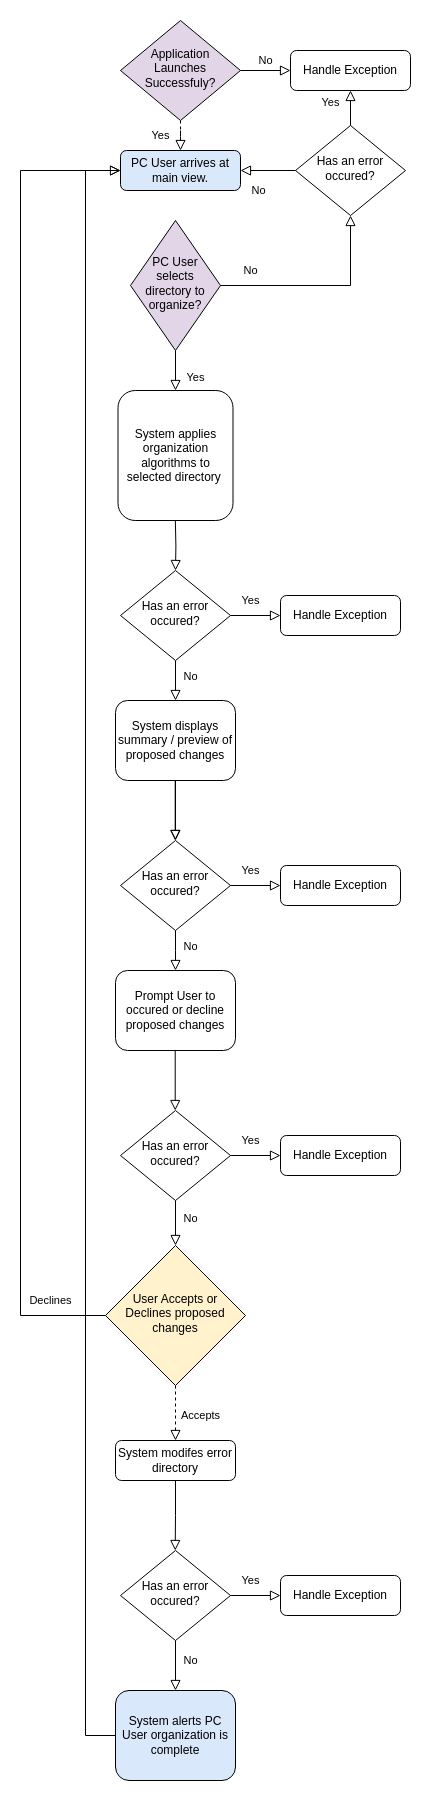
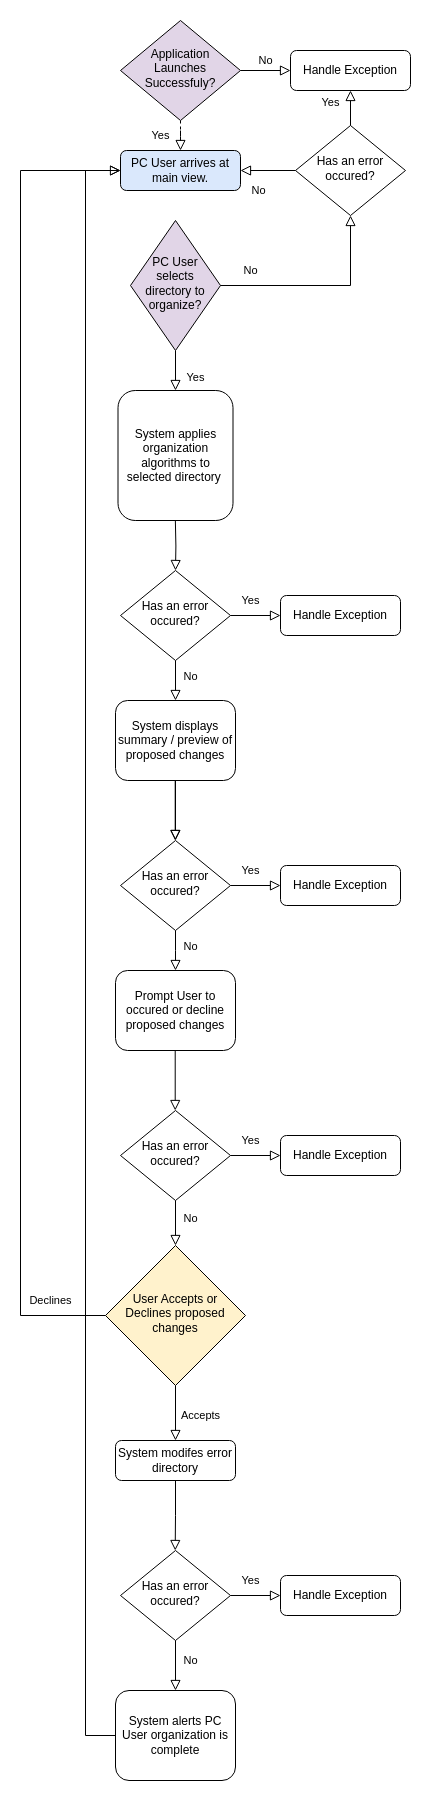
  <mxCell id="0" />
  <mxCell id="1" parent="0" />
  <mxCell id="2" value="Yes" style="rounded=0;html=1;jettySize=auto;orthogonalLoop=1;fontSize=11;endArrow=block;endFill=0;endSize=8;strokeWidth=1;shadow=0;labelBackgroundColor=none;edgeStyle=orthogonalEdgeStyle;entryX=0.5;entryY=0;entryDx=0;entryDy=0;dashed=1;" parent="1" source="3" target="6" edge="1"><mxGeometry y="20" relative="1" as="geometry"><mxPoint as="offset" /><mxPoint x="180.029" y="150.023" as="targetPoint" /></mxGeometry></mxCell>
  <mxCell id="3" value="Application Launches Successfuly?" style="rhombus;whiteSpace=wrap;html=1;shadow=0;fontFamily=Helvetica;fontSize=12;align=center;strokeWidth=1;spacing=6;spacingTop=-4;fillColor=#e1d5e7;" parent="1" vertex="1"><mxGeometry x="120" y="20" width="120" height="100" as="geometry" /></mxCell>
  <mxCell id="4" value="No" style="edgeStyle=orthogonalEdgeStyle;rounded=0;html=1;jettySize=auto;orthogonalLoop=1;fontSize=11;endArrow=block;endFill=0;endSize=8;strokeWidth=1;shadow=0;labelBackgroundColor=none;exitX=1;exitY=0.5;exitDx=0;exitDy=0;" edge="1" parent="1" target="5" source="3"><mxGeometry y="10" relative="1" as="geometry"><mxPoint as="offset" /><mxPoint x="240" y="70" as="sourcePoint" /></mxGeometry></mxCell>
  <mxCell id="5" value="Handle Exception" style="rounded=1;whiteSpace=wrap;html=1;fontSize=12;glass=0;strokeWidth=1;shadow=0;" vertex="1" parent="1"><mxGeometry x="290" y="50" width="120" height="40" as="geometry" /></mxCell>
  <mxCell id="6" value="PC User arrives at main view." style="rounded=1;whiteSpace=wrap;html=1;fontSize=12;glass=0;strokeWidth=1;shadow=0;fillColor=#dae8fc;" vertex="1" parent="1"><mxGeometry x="120" y="150" width="120" height="40" as="geometry" /></mxCell>
  <mxCell id="7" value="Yes" style="rounded=0;html=1;jettySize=auto;orthogonalLoop=1;fontSize=11;endArrow=block;endFill=0;endSize=8;strokeWidth=1;shadow=0;labelBackgroundColor=none;edgeStyle=orthogonalEdgeStyle;" edge="1" parent="1" source="8" target="9"><mxGeometry x="0.333" y="20" relative="1" as="geometry"><mxPoint as="offset" /></mxGeometry></mxCell>
  <mxCell id="8" value="PC User selects directory to organize?" style="rhombus;whiteSpace=wrap;html=1;shadow=0;fontFamily=Helvetica;fontSize=12;align=center;strokeWidth=1;spacing=6;spacingTop=-4;fillColor=#e1d5e7;" vertex="1" parent="1"><mxGeometry x="130" y="220" width="90" height="130" as="geometry" /></mxCell>
  <mxCell id="9" value="System applies organization algorithms to selected directory&amp;nbsp;" style="rounded=1;whiteSpace=wrap;html=1;fontSize=12;glass=0;strokeWidth=1;shadow=0;" vertex="1" parent="1"><mxGeometry x="117.5" y="390" width="115" height="130" as="geometry" /></mxCell>
  <mxCell id="10" value="Has an error occured?" style="rhombus;whiteSpace=wrap;html=1;shadow=0;fontFamily=Helvetica;fontSize=12;align=center;strokeWidth=1;spacing=6;spacingTop=-4;" vertex="1" parent="1"><mxGeometry x="295" y="125" width="110" height="90" as="geometry" /></mxCell>
  <mxCell id="11" value="No" style="rounded=0;html=1;jettySize=auto;orthogonalLoop=1;fontSize=11;endArrow=block;endFill=0;endSize=8;strokeWidth=1;shadow=0;labelBackgroundColor=none;edgeStyle=orthogonalEdgeStyle;exitX=1;exitY=0.5;exitDx=0;exitDy=0;entryX=0.5;entryY=1;entryDx=0;entryDy=0;" edge="1" parent="1" source="8" target="10"><mxGeometry x="-0.7" y="15" relative="1" as="geometry"><mxPoint as="offset" /><mxPoint x="440" y="330" as="sourcePoint" /><mxPoint x="440" y="390" as="targetPoint" /></mxGeometry></mxCell>
  <mxCell id="12" value="No" style="rounded=0;html=1;jettySize=auto;orthogonalLoop=1;fontSize=11;endArrow=block;endFill=0;endSize=8;strokeWidth=1;shadow=0;labelBackgroundColor=none;edgeStyle=orthogonalEdgeStyle;exitX=0;exitY=0.5;exitDx=0;exitDy=0;entryX=1;entryY=0.5;entryDx=0;entryDy=0;" edge="1" parent="1" source="10" target="6"><mxGeometry x="0.333" y="20" relative="1" as="geometry"><mxPoint as="offset" /><mxPoint x="450" y="340" as="sourcePoint" /><mxPoint x="450" y="400" as="targetPoint" /></mxGeometry></mxCell>
  <mxCell id="13" value="Yes" style="rounded=0;html=1;jettySize=auto;orthogonalLoop=1;fontSize=11;endArrow=block;endFill=0;endSize=8;strokeWidth=1;shadow=0;labelBackgroundColor=none;edgeStyle=orthogonalEdgeStyle;exitX=0.5;exitY=0;exitDx=0;exitDy=0;entryX=0.5;entryY=1;entryDx=0;entryDy=0;" edge="1" parent="1" source="10" target="5"><mxGeometry x="0.333" y="20" relative="1" as="geometry"><mxPoint as="offset" /><mxPoint x="460" y="350" as="sourcePoint" /><mxPoint x="460" y="410" as="targetPoint" /></mxGeometry></mxCell>
  <mxCell id="14" value="Has an error occured?" style="rhombus;whiteSpace=wrap;html=1;shadow=0;fontFamily=Helvetica;fontSize=12;align=center;strokeWidth=1;spacing=6;spacingTop=-4;" vertex="1" parent="1"><mxGeometry x="120" y="570" width="110" height="90" as="geometry" /></mxCell>
  <mxCell id="15" value="" style="rounded=0;html=1;jettySize=auto;orthogonalLoop=1;fontSize=11;endArrow=block;endFill=0;endSize=8;strokeWidth=1;shadow=0;labelBackgroundColor=none;edgeStyle=orthogonalEdgeStyle;entryX=0.5;entryY=0;entryDx=0;entryDy=0;" edge="1" parent="1" target="14"><mxGeometry x="0.333" y="20" relative="1" as="geometry"><mxPoint as="offset" /><mxPoint x="174.86" y="520" as="sourcePoint" /><mxPoint x="174.86" y="560" as="targetPoint" /></mxGeometry></mxCell>
  <mxCell id="16" value="Handle Exception" style="rounded=1;whiteSpace=wrap;html=1;fontSize=12;glass=0;strokeWidth=1;shadow=0;" vertex="1" parent="1"><mxGeometry x="280" y="595" width="120" height="40" as="geometry" /></mxCell>
  <mxCell id="17" value="Yes" style="rounded=0;html=1;jettySize=auto;orthogonalLoop=1;fontSize=11;endArrow=block;endFill=0;endSize=8;strokeWidth=1;shadow=0;labelBackgroundColor=none;edgeStyle=orthogonalEdgeStyle;exitX=1;exitY=0.5;exitDx=0;exitDy=0;entryX=0;entryY=0.5;entryDx=0;entryDy=0;" edge="1" parent="1" source="14" target="16"><mxGeometry x="-0.2" y="15" relative="1" as="geometry"><mxPoint as="offset" /><mxPoint x="185" y="360" as="sourcePoint" /><mxPoint x="185" y="400" as="targetPoint" /></mxGeometry></mxCell>
  <mxCell id="18" value="System displays summary / preview of proposed changes" style="rounded=1;whiteSpace=wrap;html=1;fontSize=12;glass=0;strokeWidth=1;shadow=0;" vertex="1" parent="1"><mxGeometry x="115" y="700" width="120" height="80" as="geometry" /></mxCell>
  <mxCell id="19" value="No" style="rounded=0;html=1;jettySize=auto;orthogonalLoop=1;fontSize=11;endArrow=block;endFill=0;endSize=8;strokeWidth=1;shadow=0;labelBackgroundColor=none;edgeStyle=orthogonalEdgeStyle;exitX=0.5;exitY=1;exitDx=0;exitDy=0;entryX=0.5;entryY=0;entryDx=0;entryDy=0;" edge="1" parent="1" source="14" target="18"><mxGeometry x="-0.2" y="15" relative="1" as="geometry"><mxPoint as="offset" /><mxPoint x="240" y="625" as="sourcePoint" /><mxPoint x="290" y="625" as="targetPoint" /></mxGeometry></mxCell>
  <mxCell id="20" value="Has an error occured?" style="rhombus;whiteSpace=wrap;html=1;shadow=0;fontFamily=Helvetica;fontSize=12;align=center;strokeWidth=1;spacing=6;spacingTop=-4;" vertex="1" parent="1"><mxGeometry x="120" y="840" width="110" height="90" as="geometry" /></mxCell>
  <mxCell id="21" value="" style="rounded=0;html=1;jettySize=auto;orthogonalLoop=1;fontSize=11;endArrow=block;endFill=0;endSize=8;strokeWidth=1;shadow=0;labelBackgroundColor=none;edgeStyle=orthogonalEdgeStyle;entryX=0.5;entryY=0;entryDx=0;entryDy=0;exitX=0.5;exitY=1;exitDx=0;exitDy=0;" edge="1" parent="1" target="20" source="18"><mxGeometry x="0.333" y="20" relative="1" as="geometry"><mxPoint as="offset" /><mxPoint x="174.86" y="790" as="sourcePoint" /><mxPoint x="174.86" y="830" as="targetPoint" /></mxGeometry></mxCell>
  <mxCell id="22" value="Handle Exception" style="rounded=1;whiteSpace=wrap;html=1;fontSize=12;glass=0;strokeWidth=1;shadow=0;" vertex="1" parent="1"><mxGeometry x="280" y="865" width="120" height="40" as="geometry" /></mxCell>
  <mxCell id="23" value="Yes" style="rounded=0;html=1;jettySize=auto;orthogonalLoop=1;fontSize=11;endArrow=block;endFill=0;endSize=8;strokeWidth=1;shadow=0;labelBackgroundColor=none;edgeStyle=orthogonalEdgeStyle;exitX=1;exitY=0.5;exitDx=0;exitDy=0;entryX=0;entryY=0.5;entryDx=0;entryDy=0;" edge="1" parent="1" source="20" target="22"><mxGeometry x="-0.2" y="15" relative="1" as="geometry"><mxPoint as="offset" /><mxPoint x="185" y="630" as="sourcePoint" /><mxPoint x="185" y="670" as="targetPoint" /></mxGeometry></mxCell>
  <mxCell id="24" value="No" style="rounded=0;html=1;jettySize=auto;orthogonalLoop=1;fontSize=11;endArrow=block;endFill=0;endSize=8;strokeWidth=1;shadow=0;labelBackgroundColor=none;edgeStyle=orthogonalEdgeStyle;exitX=0.5;exitY=1;exitDx=0;exitDy=0;entryX=0.5;entryY=0;entryDx=0;entryDy=0;" edge="1" parent="1" source="20"><mxGeometry x="-0.2" y="15" relative="1" as="geometry"><mxPoint as="offset" /><mxPoint x="240" y="895" as="sourcePoint" /><mxPoint x="175" y="970" as="targetPoint" /></mxGeometry></mxCell>
  <mxCell id="25" value="Prompt User to occured or decline proposed changes" style="rounded=1;whiteSpace=wrap;html=1;fontSize=12;glass=0;strokeWidth=1;shadow=0;" vertex="1" parent="1"><mxGeometry x="115" y="970" width="120" height="80" as="geometry" /></mxCell>
  <mxCell id="26" value="" style="rounded=0;html=1;jettySize=auto;orthogonalLoop=1;fontSize=11;endArrow=block;endFill=0;endSize=8;strokeWidth=1;shadow=0;labelBackgroundColor=none;edgeStyle=orthogonalEdgeStyle;entryX=0.5;entryY=0;entryDx=0;entryDy=0;exitX=0.5;exitY=1;exitDx=0;exitDy=0;" edge="1" parent="1"><mxGeometry x="0.333" y="20" relative="1" as="geometry"><mxPoint as="offset" /><mxPoint x="174.71" y="780" as="sourcePoint" /><mxPoint x="174.71" y="840" as="targetPoint" /></mxGeometry></mxCell>
  <mxCell id="27" value="Has an error occured?" style="rhombus;whiteSpace=wrap;html=1;shadow=0;fontFamily=Helvetica;fontSize=12;align=center;strokeWidth=1;spacing=6;spacingTop=-4;" vertex="1" parent="1"><mxGeometry x="120" y="1110" width="110" height="90" as="geometry" /></mxCell>
  <mxCell id="28" value="Handle Exception" style="rounded=1;whiteSpace=wrap;html=1;fontSize=12;glass=0;strokeWidth=1;shadow=0;" vertex="1" parent="1"><mxGeometry x="280" y="1135" width="120" height="40" as="geometry" /></mxCell>
  <mxCell id="29" value="Yes" style="rounded=0;html=1;jettySize=auto;orthogonalLoop=1;fontSize=11;endArrow=block;endFill=0;endSize=8;strokeWidth=1;shadow=0;labelBackgroundColor=none;edgeStyle=orthogonalEdgeStyle;exitX=1;exitY=0.5;exitDx=0;exitDy=0;entryX=0;entryY=0.5;entryDx=0;entryDy=0;" edge="1" parent="1" source="27" target="28"><mxGeometry x="-0.2" y="15" relative="1" as="geometry"><mxPoint as="offset" /><mxPoint x="185" y="900" as="sourcePoint" /><mxPoint x="185" y="940" as="targetPoint" /></mxGeometry></mxCell>
  <mxCell id="30" value="No" style="rounded=0;html=1;jettySize=auto;orthogonalLoop=1;fontSize=11;endArrow=block;endFill=0;endSize=8;strokeWidth=1;shadow=0;labelBackgroundColor=none;edgeStyle=orthogonalEdgeStyle;exitX=0.5;exitY=1;exitDx=0;exitDy=0;entryX=0.5;entryY=0;entryDx=0;entryDy=0;" edge="1" parent="1" source="27" target="32"><mxGeometry x="-0.2" y="15" relative="1" as="geometry"><mxPoint as="offset" /><mxPoint x="240" y="1165" as="sourcePoint" /><mxPoint x="175" y="1240" as="targetPoint" /></mxGeometry></mxCell>
  <mxCell id="31" value="" style="rounded=0;html=1;jettySize=auto;orthogonalLoop=1;fontSize=11;endArrow=block;endFill=0;endSize=8;strokeWidth=1;shadow=0;labelBackgroundColor=none;edgeStyle=orthogonalEdgeStyle;entryX=0.5;entryY=0;entryDx=0;entryDy=0;exitX=0.5;exitY=1;exitDx=0;exitDy=0;" edge="1" parent="1"><mxGeometry x="0.333" y="20" relative="1" as="geometry"><mxPoint as="offset" /><mxPoint x="174.71" y="1050" as="sourcePoint" /><mxPoint x="174.71" y="1110" as="targetPoint" /></mxGeometry></mxCell>
  <mxCell id="32" value="User Accepts or Declines proposed changes" style="rhombus;whiteSpace=wrap;html=1;shadow=0;fontFamily=Helvetica;fontSize=12;align=center;strokeWidth=1;spacing=6;spacingTop=-4;fillColor=#fff2cc;" vertex="1" parent="1"><mxGeometry x="105" y="1245" width="140" height="140" as="geometry" /></mxCell>
- <mxCell id="33" value="Accepts" style="rounded=0;html=1;jettySize=auto;orthogonalLoop=1;fontSize=11;endArrow=block;endFill=0;endSize=8;strokeWidth=1;shadow=0;labelBackgroundColor=none;edgeStyle=orthogonalEdgeStyle;exitX=0.5;exitY=1;exitDx=0;exitDy=0;entryX=0.5;entryY=0;entryDx=0;entryDy=0;dashed=1;" edge="1" parent="1" source="32" target="35"><mxGeometry x="0.077" y="25" relative="1" as="geometry"><mxPoint as="offset" /><mxPoint x="240" y="1375" as="sourcePoint" /><mxPoint x="175" y="1450" as="targetPoint" /></mxGeometry></mxCell>
+ <mxCell id="33" value="Accepts" style="rounded=0;html=1;jettySize=auto;orthogonalLoop=1;fontSize=11;endArrow=block;endFill=0;endSize=8;strokeWidth=1;shadow=0;labelBackgroundColor=none;edgeStyle=orthogonalEdgeStyle;exitX=0.5;exitY=1;exitDx=0;exitDy=0;entryX=0.5;entryY=0;entryDx=0;entryDy=0;" edge="1" parent="1" source="32" target="35"><mxGeometry x="0.077" y="25" relative="1" as="geometry"><mxPoint as="offset" /><mxPoint x="240" y="1375" as="sourcePoint" /><mxPoint x="175" y="1450" as="targetPoint" /></mxGeometry></mxCell>
  <mxCell id="34" value="Declines" style="rounded=0;html=1;jettySize=auto;orthogonalLoop=1;fontSize=11;endArrow=open;endFill=0;endSize=8;strokeWidth=1;shadow=0;labelBackgroundColor=none;edgeStyle=orthogonalEdgeStyle;exitX=0;exitY=0.5;exitDx=0;exitDy=0;entryX=0;entryY=0.5;entryDx=0;entryDy=0;" edge="1" parent="1" source="32" target="6"><mxGeometry x="-0.917" y="-15" relative="1" as="geometry"><mxPoint as="offset" /><mxPoint x="185" y="1210" as="sourcePoint" /><mxPoint x="185" y="1255" as="targetPoint" /><Array as="points"><mxPoint x="20" y="1315" /><mxPoint x="20" y="170" /></Array></mxGeometry></mxCell>
  <mxCell id="35" value="System modifes error directory" style="rounded=1;whiteSpace=wrap;html=1;fontSize=12;glass=0;strokeWidth=1;shadow=0;" vertex="1" parent="1"><mxGeometry x="115" y="1440" width="120" height="40" as="geometry" /></mxCell>
  <mxCell id="36" value="Has an error occured?" style="rhombus;whiteSpace=wrap;html=1;shadow=0;fontFamily=Helvetica;fontSize=12;align=center;strokeWidth=1;spacing=6;spacingTop=-4;" vertex="1" parent="1"><mxGeometry x="120" y="1550" width="110" height="90" as="geometry" /></mxCell>
  <mxCell id="37" value="Handle Exception" style="rounded=1;whiteSpace=wrap;html=1;fontSize=12;glass=0;strokeWidth=1;shadow=0;" vertex="1" parent="1"><mxGeometry x="280" y="1575" width="120" height="40" as="geometry" /></mxCell>
  <mxCell id="38" value="Yes" style="rounded=0;html=1;jettySize=auto;orthogonalLoop=1;fontSize=11;endArrow=block;endFill=0;endSize=8;strokeWidth=1;shadow=0;labelBackgroundColor=none;edgeStyle=orthogonalEdgeStyle;exitX=1;exitY=0.5;exitDx=0;exitDy=0;entryX=0;entryY=0.5;entryDx=0;entryDy=0;" edge="1" parent="1" source="36" target="37"><mxGeometry x="-0.2" y="15" relative="1" as="geometry"><mxPoint as="offset" /><mxPoint x="185" y="1340" as="sourcePoint" /><mxPoint x="185" y="1380" as="targetPoint" /></mxGeometry></mxCell>
  <mxCell id="39" value="No" style="rounded=0;html=1;jettySize=auto;orthogonalLoop=1;fontSize=11;endArrow=block;endFill=0;endSize=8;strokeWidth=1;shadow=0;labelBackgroundColor=none;edgeStyle=orthogonalEdgeStyle;exitX=0.5;exitY=1;exitDx=0;exitDy=0;entryX=0.5;entryY=0;entryDx=0;entryDy=0;" edge="1" parent="1" source="36" target="41"><mxGeometry x="-0.2" y="15" relative="1" as="geometry"><mxPoint as="offset" /><mxPoint x="240" y="1605" as="sourcePoint" /><mxPoint x="175" y="1685" as="targetPoint" /></mxGeometry></mxCell>
  <mxCell id="40" value="" style="rounded=0;html=1;jettySize=auto;orthogonalLoop=1;fontSize=11;endArrow=block;endFill=0;endSize=8;strokeWidth=1;shadow=0;labelBackgroundColor=none;edgeStyle=orthogonalEdgeStyle;entryX=0.5;entryY=0;entryDx=0;entryDy=0;exitX=0.5;exitY=1;exitDx=0;exitDy=0;" edge="1" parent="1" source="35"><mxGeometry x="0.333" y="20" relative="1" as="geometry"><mxPoint as="offset" /><mxPoint x="174.71" y="1490" as="sourcePoint" /><mxPoint x="174.71" y="1550" as="targetPoint" /></mxGeometry></mxCell>
- <mxCell id="41" value="System alerts PC User organization is complete" style="rounded=1;whiteSpace=wrap;html=1;fontSize=12;glass=0;strokeWidth=1;shadow=0;fillColor=#dae8fc;" vertex="1" parent="1"><mxGeometry x="115" y="1690" width="120" height="90" as="geometry" /></mxCell>
+ <mxCell id="41" value="System alerts PC User organization is complete" style="rounded=1;whiteSpace=wrap;html=1;fontSize=12;glass=0;strokeWidth=1;shadow=0;" vertex="1" parent="1"><mxGeometry x="115" y="1690" width="120" height="90" as="geometry" /></mxCell>
  <mxCell id="42" value="" style="rounded=0;html=1;jettySize=auto;orthogonalLoop=1;fontSize=11;endArrow=block;endFill=0;endSize=8;strokeWidth=1;shadow=0;labelBackgroundColor=none;edgeStyle=orthogonalEdgeStyle;exitX=0;exitY=0.5;exitDx=0;exitDy=0;entryX=0;entryY=0.5;entryDx=0;entryDy=0;" edge="1" parent="1" target="6"><mxGeometry x="0.333" y="20" relative="1" as="geometry"><mxPoint as="offset" /><mxPoint x="115" y="1735" as="sourcePoint" /><mxPoint x="115" y="170" as="targetPoint" /><Array as="points"><mxPoint x="85" y="1735" /><mxPoint x="85" y="170" /></Array></mxGeometry></mxCell>
